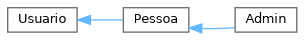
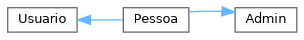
  digraph {
    rankdir=LR
    node [color=grey40 fillcolor=white fontname=Helvetica fontsize=10 shape=box style=filled]
    edge [color=steelblue1 dir=back fontname=Helvetica fontsize=10 labelfontname=Helvetica labelfontsize=10 style=solid]
    n1 [height=0.2 label=Pessoa width=0.4]
    n2 [height=0.2 label=Admin width=0.4]
    n3 [height=0.2 label=Usuario width=0.4]
-   n1 -> n2
+   n2 -> n1
    n3 -> n1
  }
